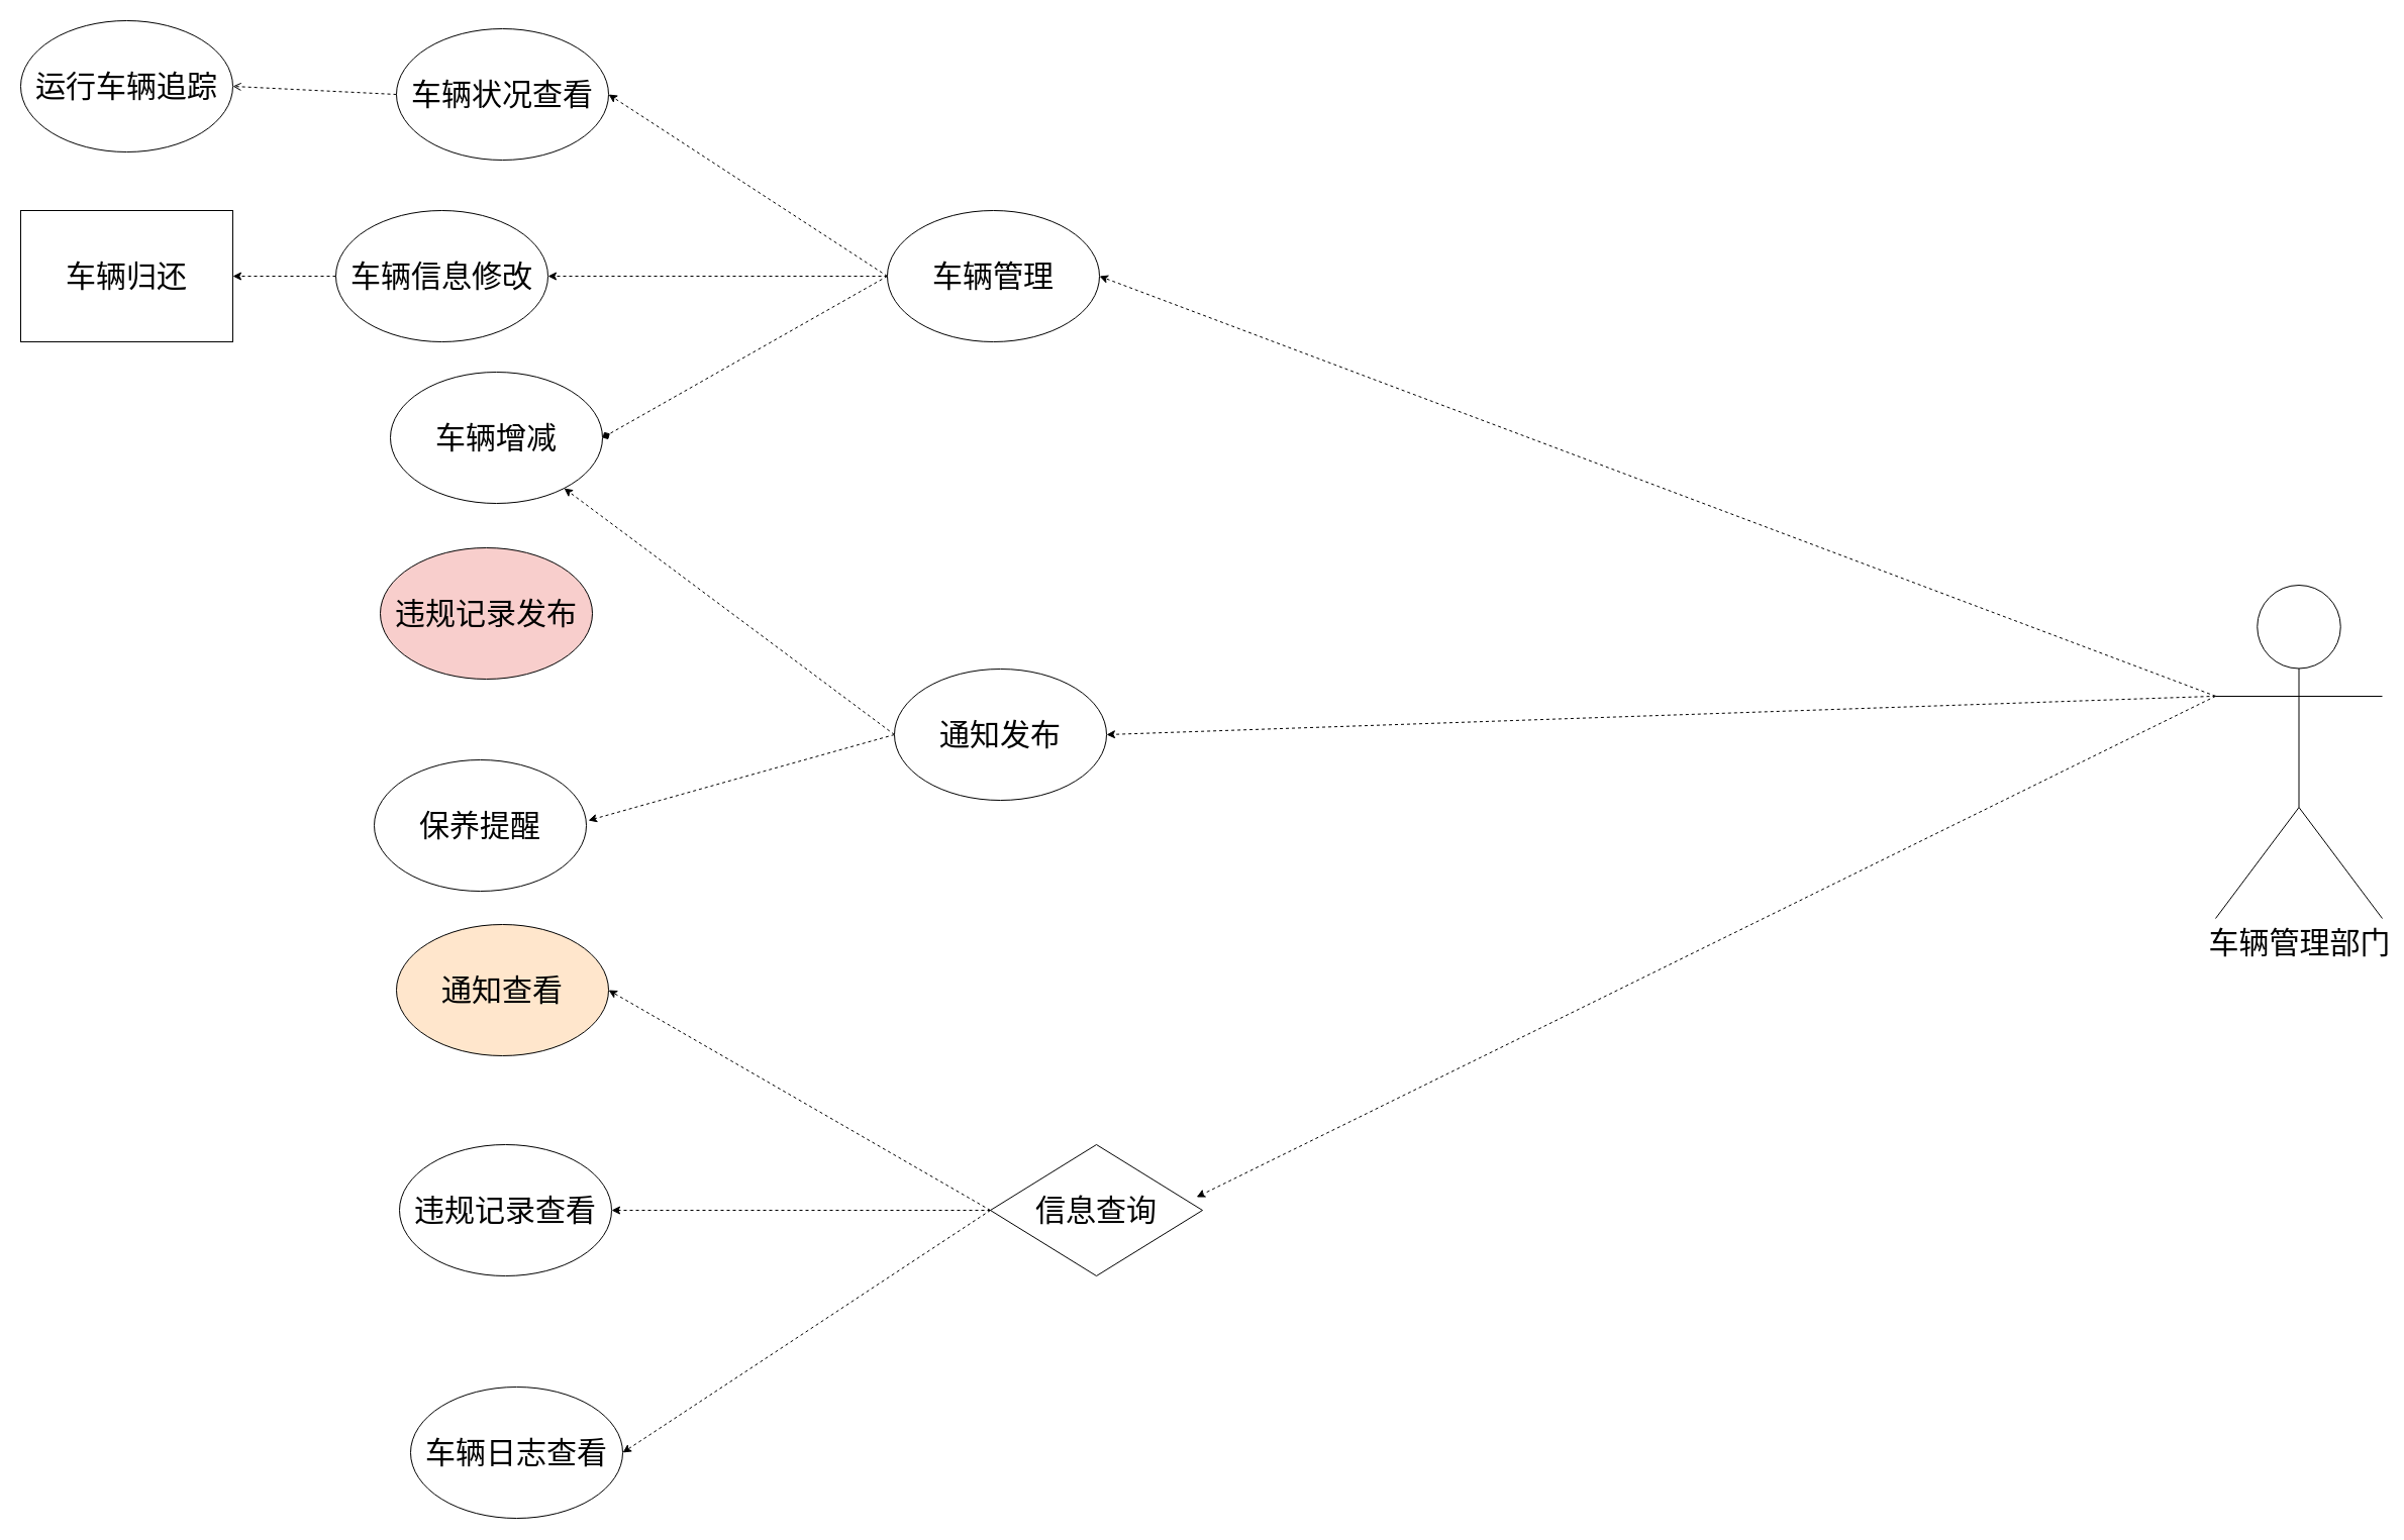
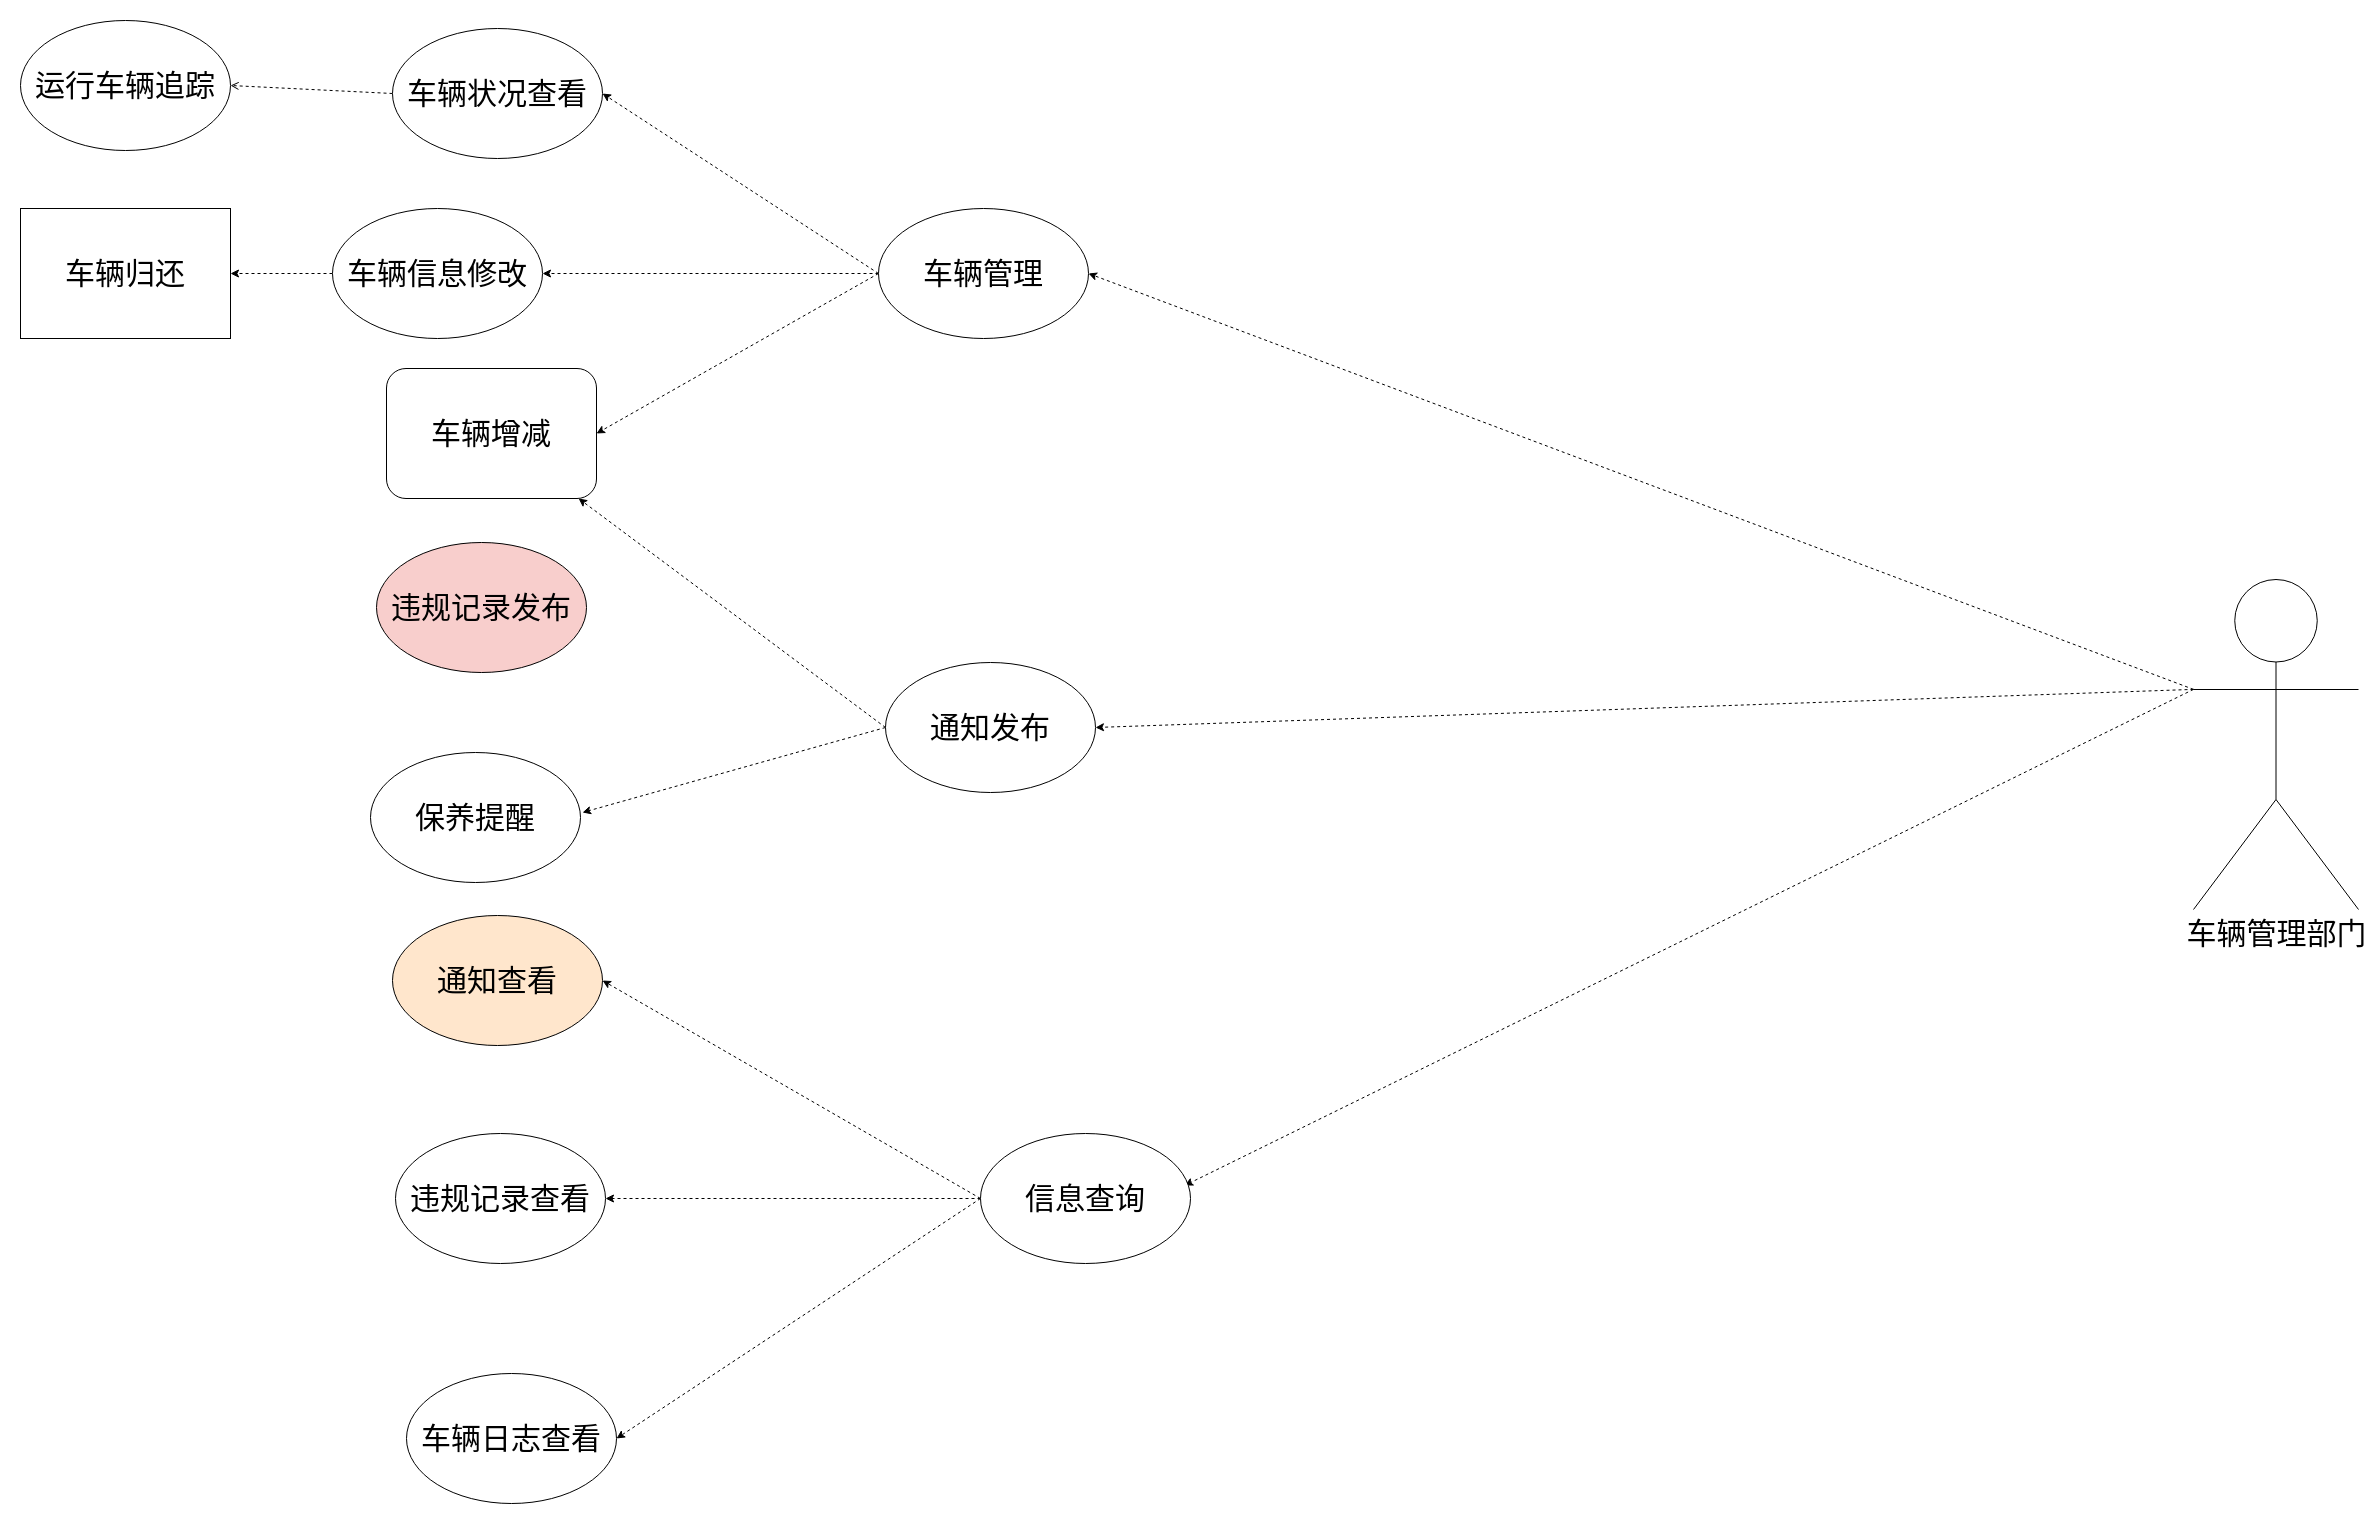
  <mxCell id="0" />
  <mxCell id="1" parent="0" />
  <mxCell id="2" style="edgeStyle=none;rounded=0;orthogonalLoop=1;jettySize=auto;html=1;exitX=0;exitY=0.333;exitDx=0;exitDy=0;exitPerimeter=0;entryX=1;entryY=0.5;entryDx=0;entryDy=0;dashed=1;fontSize=30;" edge="1" parent="1" source="5" target="9"><mxGeometry relative="1" as="geometry" /></mxCell>
  <mxCell id="3" style="edgeStyle=none;rounded=0;orthogonalLoop=1;jettySize=auto;html=1;exitX=0;exitY=0.333;exitDx=0;exitDy=0;exitPerimeter=0;entryX=1;entryY=0.5;entryDx=0;entryDy=0;dashed=1;fontSize=30;" edge="1" parent="1" source="5" target="13"><mxGeometry relative="1" as="geometry" /></mxCell>
  <mxCell id="4" style="edgeStyle=none;rounded=0;orthogonalLoop=1;jettySize=auto;html=1;exitX=0;exitY=0.333;exitDx=0;exitDy=0;exitPerimeter=0;dashed=1;fontSize=30;entryX=0.972;entryY=0.4;entryDx=0;entryDy=0;entryPerimeter=0;" edge="1" parent="1" source="5" target="22"><mxGeometry relative="1" as="geometry"><mxPoint x="1125.143" y="1088" as="targetPoint" /></mxGeometry></mxCell>
  <mxCell id="5" value="&lt;font style=&quot;font-size: 30px&quot;&gt;车辆管理部门&lt;/font&gt;" style="shape=umlActor;verticalLabelPosition=bottom;verticalAlign=top;html=1;fontSize=30;" vertex="1" parent="1"><mxGeometry x="2193" y="579" width="165" height="330" as="geometry" /></mxCell>
  <mxCell id="6" style="rounded=0;orthogonalLoop=1;jettySize=auto;html=1;exitX=0;exitY=0.5;exitDx=0;exitDy=0;entryX=1;entryY=0.5;entryDx=0;entryDy=0;dashed=1;fontSize=30;" edge="1" parent="1" source="9" target="15"><mxGeometry relative="1" as="geometry" /></mxCell>
  <mxCell id="7" style="edgeStyle=none;rounded=0;orthogonalLoop=1;jettySize=auto;html=1;exitX=0;exitY=0.5;exitDx=0;exitDy=0;entryX=1;entryY=0.5;entryDx=0;entryDy=0;dashed=1;fontSize=30;" edge="1" parent="1" source="9" target="17"><mxGeometry relative="1" as="geometry" /></mxCell>
- <mxCell id="8" style="edgeStyle=none;rounded=0;orthogonalLoop=1;jettySize=auto;html=1;exitX=0;exitY=0.5;exitDx=0;exitDy=0;entryX=1;entryY=0.5;entryDx=0;entryDy=0;dashed=1;fontSize=30;endArrow=diamond;" edge="1" parent="1" source="9" target="18"><mxGeometry relative="1" as="geometry" /></mxCell>
+ <mxCell id="8" style="edgeStyle=none;rounded=0;orthogonalLoop=1;jettySize=auto;html=1;exitX=0;exitY=0.5;exitDx=0;exitDy=0;entryX=1;entryY=0.5;entryDx=0;entryDy=0;dashed=1;fontSize=30;" edge="1" parent="1" source="9" target="18"><mxGeometry relative="1" as="geometry" /></mxCell>
  <mxCell id="9" value="&lt;span style=&quot;font-size: 30px;&quot;&gt;车辆管理&lt;/span&gt;" style="ellipse;whiteSpace=wrap;html=1;fontSize=30;" vertex="1" parent="1"><mxGeometry x="878" y="208" width="210" height="130" as="geometry" /></mxCell>
  <mxCell id="10" value="&lt;span style=&quot;font-size: 30px;&quot;&gt;违规记录查看&lt;/span&gt;" style="ellipse;whiteSpace=wrap;html=1;fontSize=30;" vertex="1" parent="1"><mxGeometry x="395" y="1133" width="210" height="130" as="geometry" /></mxCell>
  <mxCell id="11" style="edgeStyle=none;rounded=0;orthogonalLoop=1;jettySize=auto;html=1;exitX=0;exitY=0.5;exitDx=0;exitDy=0;dashed=1;fontSize=30;" edge="1" parent="1" source="13" target="18"><mxGeometry relative="1" as="geometry" /></mxCell>
  <mxCell id="12" style="edgeStyle=none;rounded=0;orthogonalLoop=1;jettySize=auto;html=1;exitX=0;exitY=0.5;exitDx=0;exitDy=0;dashed=1;fontSize=30;" edge="1" parent="1" source="13"><mxGeometry relative="1" as="geometry"><mxPoint x="582" y="812" as="targetPoint" /></mxGeometry></mxCell>
  <mxCell id="13" value="&lt;span style=&quot;font-size: 30px;&quot;&gt;通知发布&lt;/span&gt;" style="ellipse;whiteSpace=wrap;html=1;fontSize=30;" vertex="1" parent="1"><mxGeometry x="885" y="662" width="210" height="130" as="geometry" /></mxCell>
  <mxCell id="14" style="edgeStyle=none;rounded=0;orthogonalLoop=1;jettySize=auto;html=1;exitX=0;exitY=0.5;exitDx=0;exitDy=0;entryX=1;entryY=0.5;entryDx=0;entryDy=0;dashed=1;fontSize=70;endArrow=open;" edge="1" parent="1" source="15" target="26"><mxGeometry relative="1" as="geometry" /></mxCell>
  <mxCell id="15" value="&lt;span style=&quot;font-size: 30px;&quot;&gt;车辆状况查看&lt;/span&gt;" style="ellipse;whiteSpace=wrap;html=1;fontSize=30;" vertex="1" parent="1"><mxGeometry x="392" y="28" width="210" height="130" as="geometry" /></mxCell>
  <mxCell id="16" style="edgeStyle=none;rounded=0;orthogonalLoop=1;jettySize=auto;html=1;exitX=0;exitY=0.5;exitDx=0;exitDy=0;entryX=1;entryY=0.5;entryDx=0;entryDy=0;dashed=1;fontSize=70;" edge="1" parent="1" source="17" target="25"><mxGeometry relative="1" as="geometry" /></mxCell>
  <mxCell id="17" value="&lt;span style=&quot;font-size: 30px;&quot;&gt;车辆信息修改&lt;/span&gt;" style="ellipse;whiteSpace=wrap;html=1;fontSize=30;" vertex="1" parent="1"><mxGeometry x="332" y="208" width="210" height="130" as="geometry" /></mxCell>
- <mxCell id="18" value="&lt;span style=&quot;font-size: 30px&quot;&gt;车辆增减&lt;/span&gt;" style="ellipse;whiteSpace=wrap;html=1;fontSize=30;" vertex="1" parent="1"><mxGeometry x="386" y="368" width="210" height="130" as="geometry" /></mxCell>
+ <mxCell id="18" value="&lt;span style=&quot;font-size: 30px&quot;&gt;车辆增减&lt;/span&gt;" style="whiteSpace=wrap;html=1;fontSize=30;rounded=1;" vertex="1" parent="1"><mxGeometry x="386" y="368" width="210" height="130" as="geometry" /></mxCell>
  <mxCell id="19" style="edgeStyle=none;rounded=0;orthogonalLoop=1;jettySize=auto;html=1;exitX=0;exitY=0.5;exitDx=0;exitDy=0;entryX=1;entryY=0.5;entryDx=0;entryDy=0;dashed=1;fontSize=30;" edge="1" parent="1" source="22" target="10"><mxGeometry relative="1" as="geometry" /></mxCell>
  <mxCell id="20" style="edgeStyle=none;rounded=0;orthogonalLoop=1;jettySize=auto;html=1;exitX=0;exitY=0.5;exitDx=0;exitDy=0;dashed=1;fontSize=30;entryX=1;entryY=0.5;entryDx=0;entryDy=0;" edge="1" parent="1" source="22" target="27"><mxGeometry relative="1" as="geometry"><mxPoint x="588" y="998.857" as="targetPoint" /></mxGeometry></mxCell>
  <mxCell id="21" style="edgeStyle=none;rounded=0;orthogonalLoop=1;jettySize=auto;html=1;exitX=0;exitY=0.5;exitDx=0;exitDy=0;entryX=1;entryY=0.5;entryDx=0;entryDy=0;dashed=1;fontSize=30;" edge="1" parent="1" source="22" target="28"><mxGeometry relative="1" as="geometry" /></mxCell>
- <mxCell id="22" value="&lt;span style=&quot;font-size: 30px;&quot;&gt;信息查询&lt;/span&gt;" style="rhombus;whiteSpace=wrap;html=1;fontSize=30;" vertex="1" parent="1"><mxGeometry x="980" y="1133" width="210" height="130" as="geometry" /></mxCell>
+ <mxCell id="22" value="&lt;span style=&quot;font-size: 30px;&quot;&gt;信息查询&lt;/span&gt;" style="ellipse;whiteSpace=wrap;html=1;fontSize=30;" vertex="1" parent="1"><mxGeometry x="980" y="1133" width="210" height="130" as="geometry" /></mxCell>
  <mxCell id="23" value="&lt;span style=&quot;font-size: 30px;&quot;&gt;违规记录发布&lt;/span&gt;" style="ellipse;whiteSpace=wrap;html=1;fontSize=30;fillColor=#f8cecc;" vertex="1" parent="1"><mxGeometry x="376" y="542" width="210" height="130" as="geometry" /></mxCell>
  <mxCell id="24" value="&lt;span style=&quot;font-size: 30px;&quot;&gt;保养提醒&lt;/span&gt;" style="ellipse;whiteSpace=wrap;html=1;fontSize=30;" vertex="1" parent="1"><mxGeometry x="370" y="752" width="210" height="130" as="geometry" /></mxCell>
  <mxCell id="25" value="车辆归还" style="whiteSpace=wrap;html=1;fontSize=30;rounded=0;" vertex="1" parent="1"><mxGeometry x="20" y="208" width="210" height="130" as="geometry" /></mxCell>
  <mxCell id="26" value="&lt;span style=&quot;font-size: 30px&quot;&gt;运行车辆追踪&lt;/span&gt;" style="ellipse;whiteSpace=wrap;html=1;fontSize=30;" vertex="1" parent="1"><mxGeometry x="20" y="20" width="210" height="130" as="geometry" /></mxCell>
  <mxCell id="27" value="&lt;span style=&quot;font-size: 30px&quot;&gt;通知查看&lt;/span&gt;" style="ellipse;whiteSpace=wrap;html=1;fontSize=30;fillColor=#ffe6cc;" vertex="1" parent="1"><mxGeometry x="392" y="915" width="210" height="130" as="geometry" /></mxCell>
  <mxCell id="28" value="&lt;span style=&quot;font-size: 30px;&quot;&gt;车辆日志查看&lt;/span&gt;" style="ellipse;whiteSpace=wrap;html=1;fontSize=30;" vertex="1" parent="1"><mxGeometry x="406" y="1373" width="210" height="130" as="geometry" /></mxCell>
